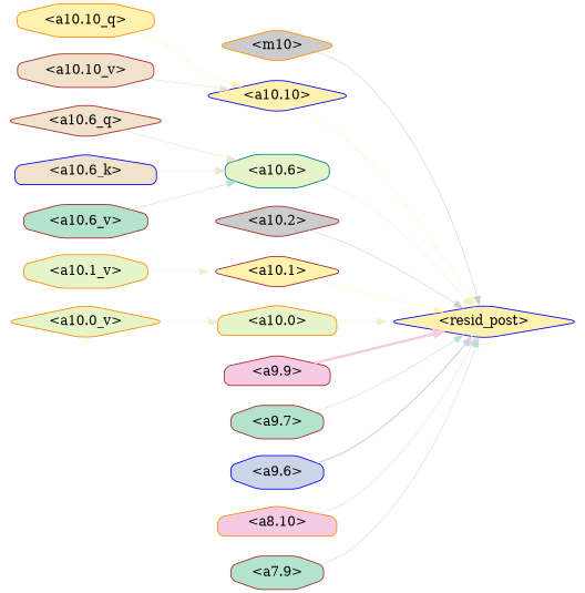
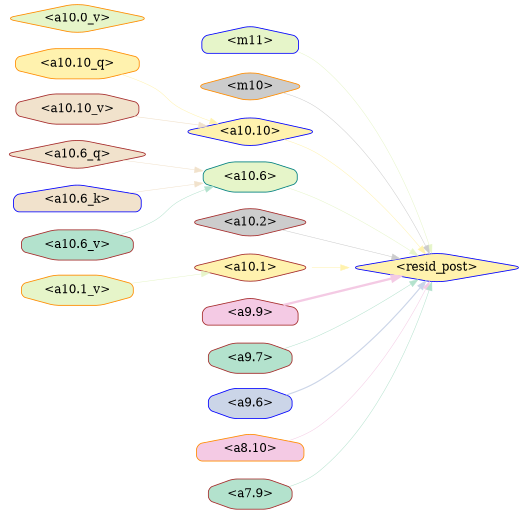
  strict digraph {
    fontname="DejaVu Serif"
    rankdir=LR
    splines=true
    node [color=brown fillcolor="#e6f5c9" fontname="DejaVu Serif" shape=octagon style="filled, rounded"]
    edge [color="#e6f5c9" fontname="DejaVu Serif" penwidth=0.6]
+   "<m11>" [color=blue shape=house]
    "<resid_post>" [color=blue fillcolor="#fff2ae" shape=diamond]
    "<m10>" [color=darkorange fillcolor="#cccccc" shape=diamond]
    "<a10.10>" [color=blue fillcolor="#fff2ae" shape=diamond]
    "<a10.6>" [color=teal]
    "<a10.2>" [fillcolor="#cccccc" shape=diamond]
    "<a10.1>" [fillcolor="#fff2ae" shape=diamond]
-   "<a10.0>" [color=darkorange shape=house]
    "<a9.9>" [fillcolor="#f4cae4" shape=house]
    "<a9.7>" [fillcolor="#b3e2cd"]
    "<a9.6>" [color=blue fillcolor="#cbd5e8"]
    "<a8.10>" [color=darkorange fillcolor="#f4cae4" shape=house]
    "<a7.9>" [fillcolor="#b3e2cd"]
    "<a10.10_q>" [color=darkorange fillcolor="#fff2ae"]
    "<a10.6_q>" [fillcolor="#f1e2cc" shape=diamond]
    "<a10.6_k>" [color=blue fillcolor="#f1e2cc" shape=house]
    "<a10.10_v>" [fillcolor="#f1e2cc"]
    "<a10.6_v>" [fillcolor="#b3e2cd"]
    "<a10.1_v>" [color=darkorange]
    "<a10.0_v>" [color=darkorange shape=diamond]
+   "<m11>" -> "<resid_post>"
    "<m10>" -> "<resid_post>" [color="#cccccc"]
    "<a10.10>" -> "<resid_post>" [color="#fff2ae"]
    "<a10.6>" -> "<resid_post>"
    "<a10.2>" -> "<resid_post>" [color="#cccccc"]
    "<a10.1>" -> "<resid_post>" [color="#fff2ae"]
-   "<a10.0>" -> "<resid_post>" [penwidth=0.7362499237060547]
    "<a9.9>" -> "<resid_post>" [color="#f4cae4" penwidth=2.76039457321167]
    "<a9.7>" -> "<resid_post>" [color="#b3e2cd"]
    "<a9.6>" -> "<resid_post>" [color="#cbd5e8" penwidth=1.3750720024108887]
    "<a8.10>" -> "<resid_post>" [color="#f4cae4"]
    "<a7.9>" -> "<resid_post>" [color="#b3e2cd"]
    "<a10.10_q>" -> "<a10.10>" [color="#fff2ae"]
    "<a10.6_q>" -> "<a10.6>" [color="#f1e2cc"]
    "<a10.6_k>" -> "<a10.6>" [color="#f1e2cc"]
    "<a10.10_v>" -> "<a10.10>" [color="#f1e2cc" penwidth=0.719883918762207]
    "<a10.6_v>" -> "<a10.6>" [color="#b3e2cd"]
    "<a10.1_v>" -> "<a10.1>"
-   "<a10.0_v>" -> "<a10.0>" [penwidth=0.732755184173584]
  }
